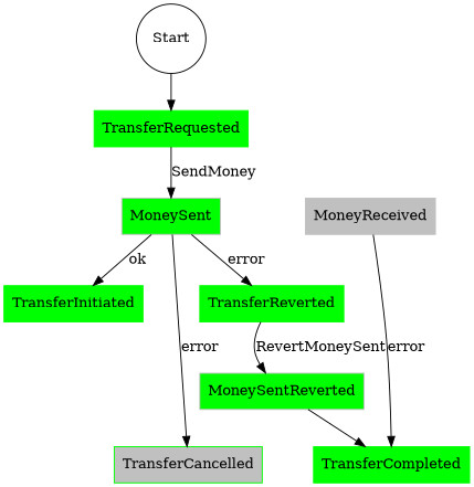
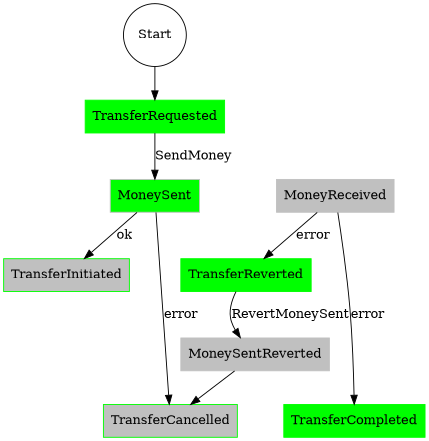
  digraph {
    node [shape=box color=green style=filled]
    Start [shape=circle color="" style=""]
    TransferRequested
    MoneySent [color=gray fillcolor=green]
-   TransferInitiated
+   TransferInitiated [fillcolor=gray]
    TransferCancelled [fillcolor=gray]
    MoneyReceived [color=gray]
    TransferCompleted
    TransferReverted
-   MoneySentReverted [color=gray fillcolor=green]
+   MoneySentReverted [color=gray]
    Start -> TransferRequested
    TransferRequested -> MoneySent [label=SendMoney]
    MoneySent -> TransferInitiated [label=ok]
    MoneySent -> TransferCancelled [label=error]
    MoneyReceived -> TransferCompleted [label=error]
-   MoneySent -> TransferReverted [label=error]
+   MoneyReceived -> TransferReverted [label=error]
    TransferReverted -> MoneySentReverted [label=RevertMoneySent]
-   MoneySentReverted -> TransferCompleted
+   MoneySentReverted -> TransferCancelled
  }
